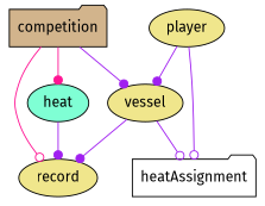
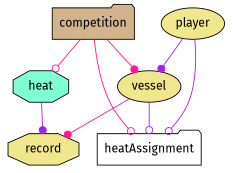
  digraph {
    fontname="Fira Sans"
    node [fillcolor=khaki fontname="Fira Sans" shape=folder style=filled]
    edge [arrowhead=dot color=purple fontname="Fira Sans"]
    n1 [fillcolor=tan label=competition]
-   n2 [label=record shape=ellipse]
+   n2 [label=record shape=octagon]
    n3 [label=vessel shape=ellipse]
-   n4 [fillcolor=aquamarine label=heat shape=ellipse]
+   n4 [fillcolor=aquamarine label=heat shape=octagon]
    n5 [fillcolor=white label=heatAssignment]
    n6 [label=player shape=ellipse]
-   n1 -> n2 [arrowhead=odot color=deeppink]
-   n1 -> n3
-   n1 -> n4 [color=deeppink]
-   n3 -> n2
+   n1 -> n5 [arrowhead=odot color=deeppink]
+   n1 -> n3 [color=deeppink]
+   n1 -> n4 [arrowhead=odot color=deeppink]
+   n3 -> n2 [color=deeppink]
    n3 -> n5 [arrowhead=odot]
    n4 -> n2
    n6 -> n3
    n6 -> n5 [arrowhead=odot]
  }
